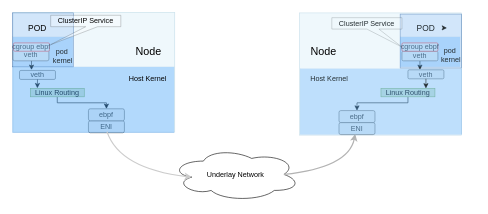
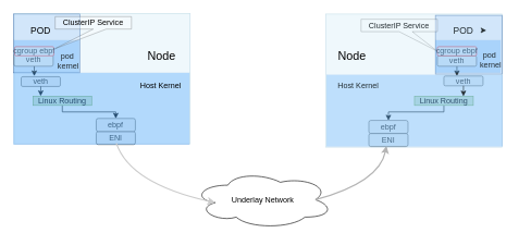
  <mxCell id="0" />
  <mxCell id="1" parent="0" />
  <mxCell id="2" value="&lt;div&gt;&lt;br&gt;&lt;/div&gt;" style="rounded=0;whiteSpace=wrap;html=1;fillColor=#dae8fc;strokeColor=#6c8ebf;" vertex="1" parent="1"><mxGeometry x="20" y="21" width="102" height="90" as="geometry" /></mxCell>
  <mxCell id="3" style="edgeStyle=orthogonalEdgeStyle;rounded=0;orthogonalLoop=1;jettySize=auto;html=1;exitX=0.5;exitY=1;exitDx=0;exitDy=0;entryX=0.5;entryY=0;entryDx=0;entryDy=0;" edge="1" parent="1" source="4"><mxGeometry relative="1" as="geometry"><mxPoint x="52" y="116" as="targetPoint" /><Array as="points" /></mxGeometry></mxCell>
  <mxCell id="4" value="veth" style="rounded=1;whiteSpace=wrap;html=1;fillColor=#f5f5f5;strokeColor=#666666;fontColor=#333333;" vertex="1" parent="1"><mxGeometry x="21" y="81" width="60" height="20" as="geometry" /></mxCell>
  <mxCell id="5" value="veth" style="rounded=1;whiteSpace=wrap;html=1;fillColor=#f5f5f5;strokeColor=#666666;fontColor=#333333;" vertex="1" parent="1"><mxGeometry x="32" y="117" width="60" height="15" as="geometry" /></mxCell>
  <mxCell id="6" value="ENI" style="rounded=1;whiteSpace=wrap;html=1;fillColor=#f5f5f5;strokeColor=#666666;fontColor=#333333;" vertex="1" parent="1"><mxGeometry x="147" y="201" width="60" height="20" as="geometry" /></mxCell>
  <mxCell id="7" value="ebpf" style="rounded=1;whiteSpace=wrap;html=1;fillColor=#f5f5f5;strokeColor=#666666;fontColor=#333333;" vertex="1" parent="1"><mxGeometry x="147" y="181" width="60" height="20" as="geometry" /></mxCell>
  <mxCell id="8" style="edgeStyle=orthogonalEdgeStyle;rounded=0;orthogonalLoop=1;jettySize=auto;html=1;exitX=0.5;exitY=1;exitDx=0;exitDy=0;entryX=0.5;entryY=0;entryDx=0;entryDy=0;" edge="1" parent="1" source="9" target="7"><mxGeometry relative="1" as="geometry"><Array as="points"><mxPoint x="95" y="171" /><mxPoint x="177" y="171" /></Array></mxGeometry></mxCell>
  <mxCell id="9" value="Linux Routing" style="rounded=0;whiteSpace=wrap;html=1;fillColor=#d5e8d4;strokeColor=#82b366;" vertex="1" parent="1"><mxGeometry x="50" y="147" width="90" height="14" as="geometry" /></mxCell>
  <mxCell id="10" style="edgeStyle=orthogonalEdgeStyle;rounded=0;orthogonalLoop=1;jettySize=auto;html=1;exitX=0.5;exitY=1;exitDx=0;exitDy=0;entryX=0.131;entryY=-0.025;entryDx=0;entryDy=0;entryPerimeter=0;" edge="1" parent="1" source="5" target="9"><mxGeometry relative="1" as="geometry" /></mxCell>
  <mxCell id="11" value="" style="rounded=0;whiteSpace=wrap;html=1;opacity=30;strokeWidth=0;fillColor=#007FFF;perimeterSpacing=10;strokeColor=#36393d;" vertex="1" parent="1"><mxGeometry x="20" y="111" width="270" height="110" as="geometry" /></mxCell>
  <mxCell id="12" value="cgroup&amp;nbsp;&lt;span style=&quot;background-color: initial;&quot;&gt;ebpf&lt;/span&gt;" style="rounded=1;whiteSpace=wrap;html=1;fillColor=#f5f5f5;strokeColor=#FF3333;fontColor=#333333;" vertex="1" parent="1"><mxGeometry x="22" y="71" width="60" height="14" as="geometry" /></mxCell>
  <mxCell id="13" value="" style="rounded=0;whiteSpace=wrap;html=1;opacity=30;strokeWidth=0;fillColor=#3399FF;perimeterSpacing=10;strokeColor=#36393d;" vertex="1" parent="1"><mxGeometry x="21" y="61" width="100" height="50" as="geometry" /></mxCell>
  <mxCell id="14" value="pod&amp;nbsp;&lt;div&gt;kernel&lt;/div&gt;" style="rounded=0;whiteSpace=wrap;html=1;opacity=0;" vertex="1" parent="1"><mxGeometry x="68" y="63" width="73" height="60" as="geometry" /></mxCell>
  <mxCell id="15" value="" style="rounded=0;whiteSpace=wrap;html=1;opacity=20;fillColor=#b1ddf0;strokeColor=#10739e;" vertex="1" parent="1"><mxGeometry x="21" y="20" width="270" height="200" as="geometry" /></mxCell>
  <mxCell id="16" value="&lt;font style=&quot;font-size: 14px;&quot;&gt;POD&lt;/font&gt;" style="rounded=0;whiteSpace=wrap;html=1;opacity=0;" vertex="1" parent="1"><mxGeometry x="32" y="31" width="60" height="30" as="geometry" /></mxCell>
- <mxCell id="17" value="Underlay Network" style="ellipse;shape=cloud;whiteSpace=wrap;html=1;fillColor=none;" vertex="1" parent="1"><mxGeometry x="285" y="246" width="215" height="89" as="geometry" /></mxCell>
+ <mxCell id="17" value="Underlay Network" style="ellipse;shape=cloud;whiteSpace=wrap;html=1;fillColor=none;" vertex="1" parent="1"><mxGeometry x="295" y="261" width="215" height="89" as="geometry" /></mxCell>
  <mxCell id="18" value="&lt;div&gt;&lt;br&gt;&lt;/div&gt;" style="rounded=0;whiteSpace=wrap;html=1;fillColor=#dae8fc;strokeColor=#6c8ebf;" vertex="1" parent="1"><mxGeometry x="667" y="23" width="102" height="90" as="geometry" /></mxCell>
  <mxCell id="19" style="edgeStyle=orthogonalEdgeStyle;rounded=0;orthogonalLoop=1;jettySize=auto;html=1;exitX=0.5;exitY=1;exitDx=0;exitDy=0;entryX=0.5;entryY=0;entryDx=0;entryDy=0;" edge="1" parent="1" source="20"><mxGeometry relative="1" as="geometry"><mxPoint x="700" y="116" as="targetPoint" /><Array as="points" /></mxGeometry></mxCell>
  <mxCell id="20" value="veth" style="rounded=1;whiteSpace=wrap;html=1;fillColor=#f5f5f5;strokeColor=#666666;fontColor=#333333;" vertex="1" parent="1"><mxGeometry x="670" y="85" width="60" height="16" as="geometry" /></mxCell>
  <mxCell id="21" value="veth" style="rounded=1;whiteSpace=wrap;html=1;fillColor=#f5f5f5;strokeColor=#666666;fontColor=#333333;" vertex="1" parent="1"><mxGeometry x="680" y="116" width="60" height="15" as="geometry" /></mxCell>
  <mxCell id="22" value="ENI" style="rounded=1;whiteSpace=wrap;html=1;fillColor=#f5f5f5;strokeColor=#666666;fontColor=#333333;" vertex="1" parent="1"><mxGeometry x="565" y="204" width="60" height="20" as="geometry" /></mxCell>
  <mxCell id="23" value="ebpf" style="rounded=1;whiteSpace=wrap;html=1;fillColor=#f5f5f5;strokeColor=#666666;fontColor=#333333;" vertex="1" parent="1"><mxGeometry x="565" y="184" width="60" height="20" as="geometry" /></mxCell>
  <mxCell id="24" style="edgeStyle=orthogonalEdgeStyle;rounded=0;orthogonalLoop=1;jettySize=auto;html=1;exitX=0.5;exitY=1;exitDx=0;exitDy=0;entryX=0.5;entryY=0;entryDx=0;entryDy=0;" edge="1" parent="1" source="25" target="23"><mxGeometry relative="1" as="geometry"><Array as="points"><mxPoint x="680" y="171" /><mxPoint x="595" y="171" /></Array></mxGeometry></mxCell>
  <mxCell id="25" value="Linux Routing" style="rounded=0;whiteSpace=wrap;html=1;fillColor=#d5e8d4;strokeColor=#82b366;" vertex="1" parent="1"><mxGeometry x="635" y="147" width="90" height="14" as="geometry" /></mxCell>
  <mxCell id="26" value="" style="rounded=0;whiteSpace=wrap;html=1;opacity=30;strokeWidth=0;fillColor=#3399FF;perimeterSpacing=10;strokeColor=#36393d;" vertex="1" parent="1"><mxGeometry x="500" y="114" width="270" height="110" as="geometry" /></mxCell>
  <mxCell id="27" value="cgroup&amp;nbsp;&lt;span style=&quot;background-color: initial;&quot;&gt;ebpf&lt;/span&gt;" style="rounded=1;whiteSpace=wrap;html=1;fillColor=#f5f5f5;strokeColor=#FF3333;fontColor=#333333;" vertex="1" parent="1"><mxGeometry x="670" y="71" width="60" height="14" as="geometry" /></mxCell>
  <mxCell id="28" value="" style="rounded=0;whiteSpace=wrap;html=1;opacity=30;strokeWidth=0;fillColor=#3399FF;perimeterSpacing=10;strokeColor=#36393d;" vertex="1" parent="1"><mxGeometry x="667" y="61" width="100" height="50" as="geometry" /></mxCell>
  <mxCell id="29" value="pod&amp;nbsp;&lt;div&gt;kernel&lt;/div&gt;" style="rounded=0;whiteSpace=wrap;html=1;opacity=0;" vertex="1" parent="1"><mxGeometry x="712" y="61" width="80" height="60" as="geometry" /></mxCell>
  <mxCell id="30" value="&lt;font style=&quot;font-size: 14px;&quot;&gt;POD&lt;/font&gt;" style="rounded=0;whiteSpace=wrap;html=1;opacity=0;" vertex="1" parent="1"><mxGeometry x="680" y="31" width="60" height="30" as="geometry" /></mxCell>
  <mxCell id="31" value="" style="endArrow=classic;html=1;rounded=0;exitX=0.5;exitY=1;exitDx=0;exitDy=0;entryX=0.833;entryY=0;entryDx=0;entryDy=0;entryPerimeter=0;" edge="1" parent="1" source="21" target="25"><mxGeometry width="50" height="50" relative="1" as="geometry"><mxPoint x="392" y="241" as="sourcePoint" /><mxPoint x="712" y="148" as="targetPoint" /></mxGeometry></mxCell>
  <mxCell id="32" value="" style="curved=1;endArrow=classic;html=1;rounded=0;entryX=0.16;entryY=0.55;entryDx=0;entryDy=0;entryPerimeter=0;exitX=0.581;exitY=0.995;exitDx=0;exitDy=0;exitPerimeter=0;strokeWidth=2;fillColor=#0050ef;strokeColor=#CCCCCC;" edge="1" parent="1" source="15" target="17"><mxGeometry width="50" height="50" relative="1" as="geometry"><mxPoint x="192.95" y="221" as="sourcePoint" /><mxPoint x="274.5" y="287" as="targetPoint" /><Array as="points"><mxPoint x="199" y="281" /></Array></mxGeometry></mxCell>
  <mxCell id="33" value="" style="curved=1;endArrow=classic;html=1;rounded=0;entryX=0.341;entryY=1.005;entryDx=0;entryDy=0;entryPerimeter=0;exitX=0.875;exitY=0.5;exitDx=0;exitDy=0;exitPerimeter=0;strokeWidth=2;strokeColor=#B3B3B3;" edge="1" parent="1" source="17"><mxGeometry width="50" height="50" relative="1" as="geometry"><mxPoint x="489.125" y="290.5" as="sourcePoint" /><mxPoint x="592.07" y="222.995" as="targetPoint" /><Array as="points"><mxPoint x="581" y="279" /></Array></mxGeometry></mxCell>
  <mxCell id="34" value="ClusterIP Service" style="shape=callout;whiteSpace=wrap;html=1;perimeter=calloutPerimeter;opacity=30;position2=0;" vertex="1" parent="1"><mxGeometry x="84" y="25" width="117" height="49" as="geometry" /></mxCell>
  <mxCell id="35" value="ClusterIP Service" style="shape=callout;whiteSpace=wrap;html=1;perimeter=calloutPerimeter;opacity=30;position2=1;" vertex="1" parent="1"><mxGeometry x="553" y="29" width="117" height="49" as="geometry" /></mxCell>
  <mxCell id="36" style="edgeStyle=orthogonalEdgeStyle;rounded=0;orthogonalLoop=1;jettySize=auto;html=1;exitX=1;exitY=0.5;exitDx=0;exitDy=0;entryX=0.765;entryY=0.256;entryDx=0;entryDy=0;entryPerimeter=0;" edge="1" parent="1" source="30" target="18"><mxGeometry relative="1" as="geometry" /></mxCell>
  <mxCell id="37" value="Host Kernel" style="rounded=1;whiteSpace=wrap;html=1;opacity=0;" vertex="1" parent="1"><mxGeometry x="489" y="117" width="120" height="27" as="geometry" /></mxCell>
  <mxCell id="38" value="Host Kernel" style="rounded=1;whiteSpace=wrap;html=1;opacity=0;" vertex="1" parent="1"><mxGeometry x="186" y="117" width="120" height="27" as="geometry" /></mxCell>
  <mxCell id="39" value="" style="rounded=0;whiteSpace=wrap;html=1;opacity=20;fillColor=#b1ddf0;strokeColor=#10739e;" vertex="1" parent="1"><mxGeometry x="499" y="21" width="270" height="204" as="geometry" /></mxCell>
  <mxCell id="40" value="&lt;font style=&quot;font-size: 18px;&quot;&gt;Node&lt;/font&gt;" style="rounded=1;whiteSpace=wrap;html=1;opacity=0;" vertex="1" parent="1"><mxGeometry x="222" y="71" width="51" height="27" as="geometry" /></mxCell>
  <mxCell id="41" value="&lt;font style=&quot;font-size: 18px;&quot;&gt;Node&lt;/font&gt;" style="rounded=1;whiteSpace=wrap;html=1;opacity=0;" vertex="1" parent="1"><mxGeometry x="514" y="71" width="51" height="27" as="geometry" /></mxCell>
